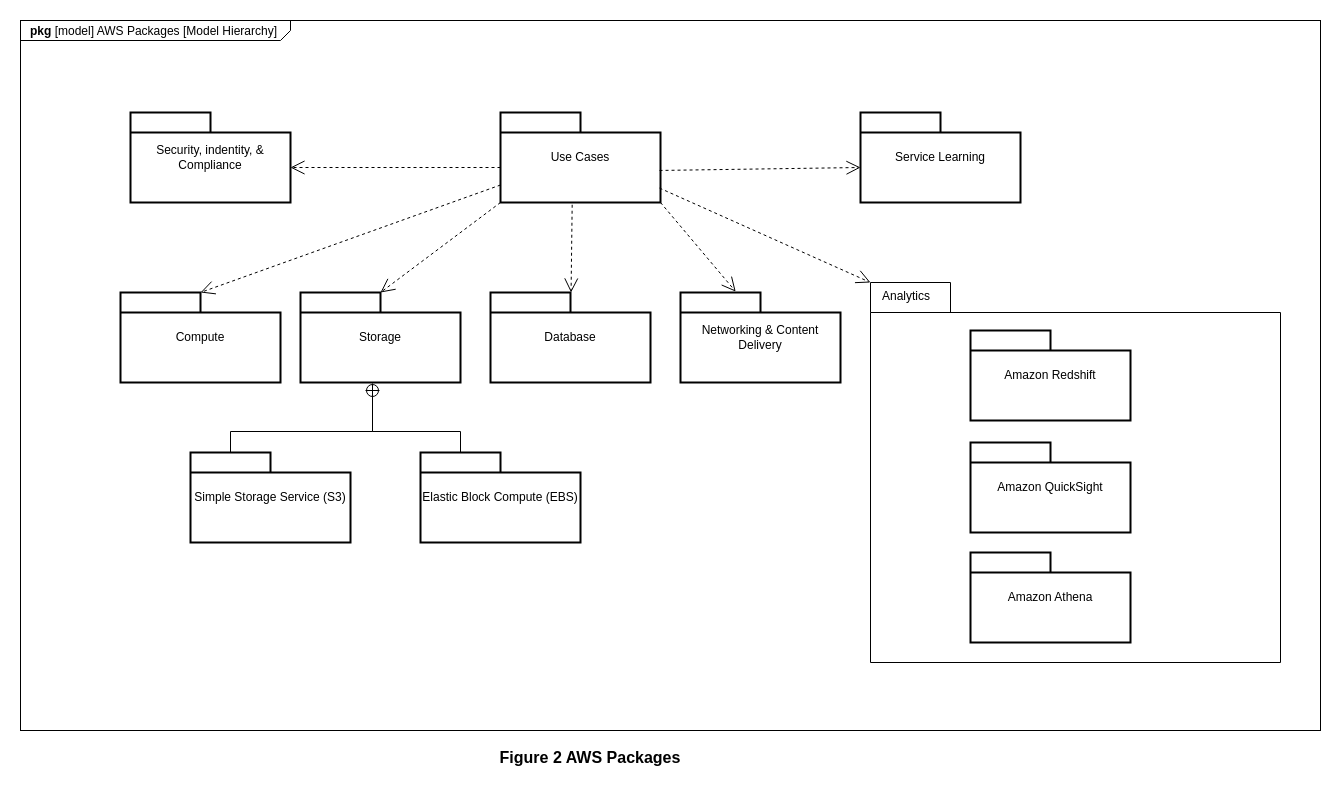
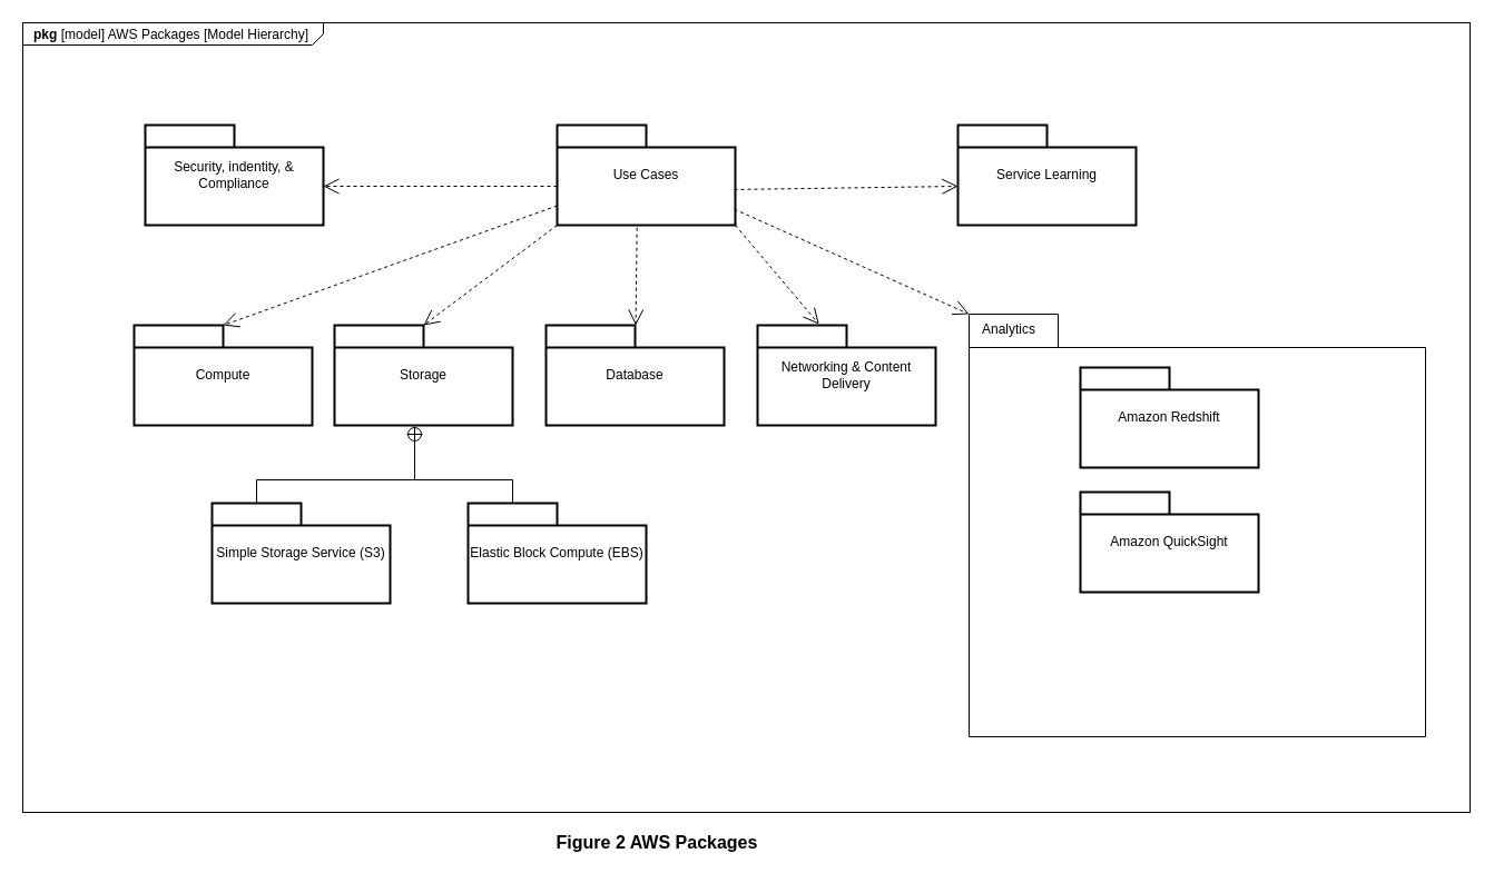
  <mxCell id="0" style=";html=1;" />
  <mxCell id="1" style=";html=1;" parent="0" />
  <mxCell id="2" value="&lt;p style=&quot;margin: 0px ; margin-top: 4px ; margin-left: 10px ; text-align: left&quot;&gt;&lt;b&gt;pkg&lt;/b&gt; [model] AWS Packages [Model Hierarchy]&lt;/p&gt;" style="html=1;strokeWidth=1;shape=mxgraph.sysml.package;html=1;overflow=fill;whiteSpace=wrap;fillColor=none;gradientColor=none;fontSize=12;align=center;labelX=270;" parent="1" vertex="1"><mxGeometry x="20" y="20" width="1300" height="710" as="geometry" /></mxCell>
  <mxCell id="3" value="Compute" style="shape=folder;tabWidth=80;tabHeight=20;tabPosition=left;strokeWidth=2;html=1;whiteSpace=wrap;align=center;" parent="1" vertex="1"><mxGeometry x="120" y="292" width="160" height="90" as="geometry" /></mxCell>
  <mxCell id="4" value="Storage" style="shape=folder;tabWidth=80;tabHeight=20;tabPosition=left;strokeWidth=2;html=1;whiteSpace=wrap;align=center;" parent="1" vertex="1"><mxGeometry x="300" y="292" width="160" height="90" as="geometry" /></mxCell>
  <mxCell id="5" value="Database" style="shape=folder;tabWidth=80;tabHeight=20;tabPosition=left;strokeWidth=2;html=1;whiteSpace=wrap;align=center;" parent="1" vertex="1"><mxGeometry x="490" y="292" width="160" height="90" as="geometry" /></mxCell>
  <mxCell id="6" value="Use Cases" style="shape=folder;tabWidth=80;tabHeight=20;tabPosition=left;strokeWidth=2;html=1;whiteSpace=wrap;align=center;" parent="1" vertex="1"><mxGeometry x="500" y="112" width="160" height="90" as="geometry" /></mxCell>
  <mxCell id="7" value="Networking &amp;amp; Content Delivery" style="shape=folder;tabWidth=80;tabHeight=20;tabPosition=left;strokeWidth=2;html=1;whiteSpace=wrap;align=center;" parent="1" vertex="1"><mxGeometry x="680" y="292" width="160" height="90" as="geometry" /></mxCell>
  <mxCell id="8" value="Service Learning" style="shape=folder;tabWidth=80;tabHeight=20;tabPosition=left;strokeWidth=2;html=1;whiteSpace=wrap;align=center;" parent="1" vertex="1"><mxGeometry x="860" y="112" width="160" height="90" as="geometry" /></mxCell>
  <mxCell id="9" value="Security, indentity, &amp;amp; Compliance" style="shape=folder;tabWidth=80;tabHeight=20;tabPosition=left;strokeWidth=2;html=1;whiteSpace=wrap;align=center;" parent="1" vertex="1"><mxGeometry x="130" y="112" width="160" height="90" as="geometry" /></mxCell>
  <mxCell id="10" value="" style="edgeStyle=none;html=1;endArrow=open;endSize=12;dashed=1;verticalAlign=bottom;rounded=0;exitX=0;exitY=0;exitDx=0;exitDy=55;exitPerimeter=0;entryX=0;entryY=0;entryDx=160;entryDy=55;entryPerimeter=0;" parent="1" source="6" target="9" edge="1"><mxGeometry width="160" relative="1" as="geometry"><mxPoint x="350" y="232" as="sourcePoint" /><mxPoint x="510" y="232" as="targetPoint" /></mxGeometry></mxCell>
  <mxCell id="11" value="" style="edgeStyle=none;html=1;endArrow=open;endSize=12;dashed=1;verticalAlign=bottom;rounded=0;exitX=0;exitY=0;exitDx=0;exitDy=72.5;exitPerimeter=0;entryX=0;entryY=0;entryDx=80;entryDy=0;entryPerimeter=0;" parent="1" source="6" target="3" edge="1"><mxGeometry width="160" relative="1" as="geometry"><mxPoint x="510" y="177" as="sourcePoint" /><mxPoint x="300" y="177" as="targetPoint" /></mxGeometry></mxCell>
  <mxCell id="12" value="" style="edgeStyle=none;html=1;endArrow=open;endSize=12;dashed=1;verticalAlign=bottom;rounded=0;entryX=0;entryY=0;entryDx=80;entryDy=0;entryPerimeter=0;exitX=0;exitY=0;exitDx=0;exitDy=90;exitPerimeter=0;" parent="1" source="6" target="4" edge="1"><mxGeometry width="160" relative="1" as="geometry"><mxPoint x="510" y="195" as="sourcePoint" /><mxPoint x="210" y="302" as="targetPoint" /></mxGeometry></mxCell>
  <mxCell id="13" value="" style="edgeStyle=none;html=1;endArrow=open;endSize=12;dashed=1;verticalAlign=bottom;rounded=0;exitX=0.448;exitY=1.025;exitDx=0;exitDy=0;exitPerimeter=0;" parent="1" source="6" target="5" edge="1"><mxGeometry width="160" relative="1" as="geometry"><mxPoint x="510" y="212" as="sourcePoint" /><mxPoint x="390" y="302" as="targetPoint" /></mxGeometry></mxCell>
  <mxCell id="14" value="" style="edgeStyle=none;html=1;endArrow=open;endSize=12;dashed=1;verticalAlign=bottom;rounded=0;entryX=0.345;entryY=-0.01;entryDx=0;entryDy=0;entryPerimeter=0;exitX=0;exitY=0;exitDx=160;exitDy=90;exitPerimeter=0;" parent="1" source="6" target="7" edge="1"><mxGeometry width="160" relative="1" as="geometry"><mxPoint x="520" y="222" as="sourcePoint" /><mxPoint x="400" y="312" as="targetPoint" /></mxGeometry></mxCell>
  <mxCell id="15" value="" style="edgeStyle=none;html=1;endArrow=open;endSize=12;dashed=1;verticalAlign=bottom;rounded=0;exitX=0.994;exitY=0.84;exitDx=0;exitDy=0;exitPerimeter=0;entryX=0;entryY=0;entryDx=0;entryDy=0;entryPerimeter=0;" parent="1" source="6" target="23" edge="1"><mxGeometry width="160" relative="1" as="geometry"><mxPoint x="670.8" y="208.58" as="sourcePoint" /><mxPoint x="860" y="298.429" as="targetPoint" /></mxGeometry></mxCell>
  <mxCell id="16" value="" style="edgeStyle=none;html=1;endArrow=open;endSize=12;dashed=1;verticalAlign=bottom;rounded=0;entryX=0;entryY=0;entryDx=0;entryDy=55;entryPerimeter=0;exitX=0.994;exitY=0.644;exitDx=0;exitDy=0;exitPerimeter=0;" parent="1" source="6" target="8" edge="1"><mxGeometry width="160" relative="1" as="geometry"><mxPoint x="670" y="212" as="sourcePoint" /><mxPoint x="745.2" y="301.1" as="targetPoint" /></mxGeometry></mxCell>
  <mxCell id="17" value="&lt;font style=&quot;font-size: 16px;&quot;&gt;Figure 2 AWS Packages&lt;/font&gt;" style="text;html=1;strokeColor=none;fillColor=none;align=center;verticalAlign=middle;whiteSpace=wrap;rounded=0;fontStyle=1;fontSize=16;" parent="1" vertex="1"><mxGeometry x="470" y="742" width="240" height="30" as="geometry" /></mxCell>
  <mxCell id="18" value="" style="edgeStyle=elbowEdgeStyle;html=1;endSize=12;endArrow=sysMLPackCont;elbow=horizontal;rounded=0;align=left;verticalAlign=middle" edge="1" parent="1"><mxGeometry x="1" relative="1" as="geometry"><mxPoint x="372" y="383" as="targetPoint" /><mxPoint x="372" y="412" as="sourcePoint" /></mxGeometry></mxCell>
  <mxCell id="19" value="" style="edgeStyle=elbowEdgeStyle;html=1;elbow=vertical;verticalAlign=bottom;endArrow=none;rounded=0;entryX=0;entryY=0;entryDx=40;entryDy=0;entryPerimeter=0;" edge="1" parent="1" target="22"><mxGeometry x="1" relative="1" as="geometry"><mxPoint x="442" y="437" as="targetPoint" /><mxPoint x="372" y="409" as="sourcePoint" /></mxGeometry></mxCell>
  <mxCell id="20" value="" style="edgeStyle=elbowEdgeStyle;html=1;elbow=vertical;verticalAlign=bottom;endArrow=none;rounded=0;entryX=0;entryY=0;entryDx=40;entryDy=0;entryPerimeter=0;" edge="1" parent="1" target="21"><mxGeometry x="1" relative="1" as="geometry"><mxPoint x="302" y="437" as="targetPoint" /><mxPoint x="372" y="409" as="sourcePoint" /></mxGeometry></mxCell>
  <mxCell id="21" value="Simple Storage Service (S3)" style="shape=folder;tabWidth=80;tabHeight=20;tabPosition=left;strokeWidth=2;html=1;whiteSpace=wrap;align=center;" vertex="1" parent="1"><mxGeometry x="190" y="452" width="160" height="90" as="geometry" /></mxCell>
  <mxCell id="22" value="Elastic Block Compute (EBS)" style="shape=folder;tabWidth=80;tabHeight=20;tabPosition=left;strokeWidth=2;html=1;whiteSpace=wrap;align=center;" vertex="1" parent="1"><mxGeometry x="420" y="452" width="160" height="90" as="geometry" /></mxCell>
  <mxCell id="23" value="Analytics" style="shape=folder;html=1;tabWidth=80;tabHeight=30;tabPosition=left;align=left;verticalAlign=top;spacingLeft=10;whiteSpace=wrap;" vertex="1" parent="1"><mxGeometry x="870" y="282" width="410" height="380" as="geometry" /></mxCell>
  <mxCell id="24" value="Amazon Redshift" style="shape=folder;tabWidth=80;tabHeight=20;tabPosition=left;strokeWidth=2;html=1;whiteSpace=wrap;align=center;" vertex="1" parent="1"><mxGeometry x="970" y="330" width="160" height="90" as="geometry" /></mxCell>
  <mxCell id="25" value="Amazon QuickSight" style="shape=folder;tabWidth=80;tabHeight=20;tabPosition=left;strokeWidth=2;html=1;whiteSpace=wrap;align=center;" vertex="1" parent="1"><mxGeometry x="970" y="442" width="160" height="90" as="geometry" /></mxCell>
- <mxCell id="26" value="Amazon Athena" style="shape=folder;tabWidth=80;tabHeight=20;tabPosition=left;strokeWidth=2;html=1;whiteSpace=wrap;align=center;" vertex="1" parent="1"><mxGeometry x="970" y="552" width="160" height="90" as="geometry" /></mxCell>
